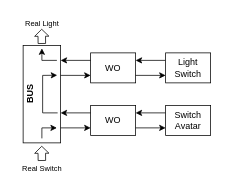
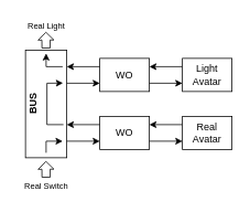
  <mxCell id="0" />
  <mxCell id="1" parent="0" />
  <mxCell id="2" value="" style="rounded=0;whiteSpace=wrap;html=1;" vertex="1" parent="1"><mxGeometry x="30" y="60" width="50" height="130" as="geometry" /></mxCell>
  <mxCell id="3" value="&lt;b&gt;BUS&lt;/b&gt;" style="text;html=1;align=center;verticalAlign=middle;resizable=0;points=[];autosize=1;strokeColor=none;fillColor=none;rotation=-90;" vertex="1" parent="1"><mxGeometry x="20" y="115" width="40" height="20" as="geometry" /></mxCell>
  <mxCell id="4" value="WO" style="rounded=0;whiteSpace=wrap;html=1;" vertex="1" parent="1"><mxGeometry x="120" y="140" width="60" height="40" as="geometry" /></mxCell>
  <mxCell id="5" value="" style="endArrow=classic;html=1;rounded=0;endWidth=12.414;" edge="1" parent="1"><mxGeometry width="50" height="50" relative="1" as="geometry"><mxPoint x="80" y="170" as="sourcePoint" /><mxPoint x="120" y="170" as="targetPoint" /><Array as="points"><mxPoint x="120" y="170" /></Array></mxGeometry></mxCell>
  <mxCell id="6" value="" style="endArrow=none;html=1;rounded=0;endWidth=12.414;startArrow=classic;startFill=1;endFill=0;" edge="1" parent="1"><mxGeometry width="50" height="50" relative="1" as="geometry"><mxPoint x="80" y="150" as="sourcePoint" /><mxPoint x="120" y="150" as="targetPoint" /><Array as="points"><mxPoint x="120" y="150" /></Array></mxGeometry></mxCell>
  <mxCell id="7" value="" style="endArrow=classic;html=1;rounded=0;endWidth=12.414;" edge="1" parent="1"><mxGeometry width="50" height="50" relative="1" as="geometry"><mxPoint x="180" y="170" as="sourcePoint" /><mxPoint x="220" y="170" as="targetPoint" /><Array as="points"><mxPoint x="220" y="170" /></Array></mxGeometry></mxCell>
  <mxCell id="8" value="" style="endArrow=none;html=1;rounded=0;endWidth=12.414;startArrow=classic;startFill=1;endFill=0;" edge="1" parent="1"><mxGeometry width="50" height="50" relative="1" as="geometry"><mxPoint x="180" y="150" as="sourcePoint" /><mxPoint x="220" y="150" as="targetPoint" /><Array as="points"><mxPoint x="220" y="150" /></Array></mxGeometry></mxCell>
- <mxCell id="9" value="Switch Avatar" style="rounded=0;whiteSpace=wrap;html=1;" vertex="1" parent="1"><mxGeometry x="220" y="140" width="60" height="40" as="geometry" /></mxCell>
+ <mxCell id="9" value="Real Avatar" style="rounded=0;whiteSpace=wrap;html=1;" vertex="1" parent="1"><mxGeometry x="220" y="140" width="60" height="40" as="geometry" /></mxCell>
  <mxCell id="10" value="WO" style="rounded=0;whiteSpace=wrap;html=1;" vertex="1" parent="1"><mxGeometry x="120" y="70" width="60" height="40" as="geometry" /></mxCell>
  <mxCell id="11" value="" style="endArrow=classic;html=1;rounded=0;endWidth=12.414;" edge="1" parent="1"><mxGeometry width="50" height="50" relative="1" as="geometry"><mxPoint x="180" y="100" as="sourcePoint" /><mxPoint x="220" y="100" as="targetPoint" /><Array as="points"><mxPoint x="220" y="100" /></Array></mxGeometry></mxCell>
  <mxCell id="12" value="" style="endArrow=none;html=1;rounded=0;endWidth=12.414;startArrow=classic;startFill=1;endFill=0;" edge="1" parent="1"><mxGeometry width="50" height="50" relative="1" as="geometry"><mxPoint x="180" y="80" as="sourcePoint" /><mxPoint x="220" y="80" as="targetPoint" /><Array as="points"><mxPoint x="220" y="80" /></Array></mxGeometry></mxCell>
- <mxCell id="13" value="Light Switch" style="rounded=0;whiteSpace=wrap;html=1;" vertex="1" parent="1"><mxGeometry x="220" y="70" width="60" height="40" as="geometry" /></mxCell>
+ <mxCell id="13" value="Light Avatar" style="rounded=0;whiteSpace=wrap;html=1;" vertex="1" parent="1"><mxGeometry x="220" y="70" width="60" height="40" as="geometry" /></mxCell>
  <mxCell id="14" value="" style="endArrow=classic;html=1;rounded=0;endWidth=12.414;" edge="1" parent="1"><mxGeometry width="50" height="50" relative="1" as="geometry"><mxPoint x="80" y="100" as="sourcePoint" /><mxPoint x="120" y="100" as="targetPoint" /><Array as="points"><mxPoint x="120" y="100" /></Array></mxGeometry></mxCell>
  <mxCell id="15" value="" style="endArrow=none;html=1;rounded=0;endWidth=12.414;startArrow=classic;startFill=1;endFill=0;" edge="1" parent="1"><mxGeometry width="50" height="50" relative="1" as="geometry"><mxPoint x="80" y="80" as="sourcePoint" /><mxPoint x="120" y="80" as="targetPoint" /><Array as="points"><mxPoint x="120" y="80" /></Array></mxGeometry></mxCell>
  <mxCell id="16" value="" style="endArrow=none;html=1;rounded=0;endWidth=12.414;startArrow=classic;startFill=1;endFill=0;exitX=0.989;exitY=0.399;exitDx=0;exitDy=0;exitPerimeter=0;" edge="1" parent="1"><mxGeometry width="50" height="50" relative="1" as="geometry"><mxPoint x="75.45" y="99.85" as="sourcePoint" /><mxPoint x="76" y="150" as="targetPoint" /><Array as="points"><mxPoint x="56" y="100" /><mxPoint x="56" y="150" /></Array></mxGeometry></mxCell>
  <mxCell id="17" value="" style="shape=flexArrow;endArrow=classic;html=1;rounded=0;endWidth=8;endSize=2.788;" edge="1" parent="1"><mxGeometry width="50" height="50" relative="1" as="geometry"><mxPoint x="55" y="214" as="sourcePoint" /><mxPoint x="54.8" y="194" as="targetPoint" /></mxGeometry></mxCell>
  <mxCell id="18" value="&lt;font style=&quot;font-size: 10px;&quot;&gt;Real Switch&lt;/font&gt;" style="text;html=1;align=center;verticalAlign=middle;resizable=0;points=[];autosize=1;strokeColor=none;fillColor=none;" vertex="1" parent="1"><mxGeometry x="20" y="214" width="70" height="20" as="geometry" /></mxCell>
  <mxCell id="19" value="&lt;font style=&quot;font-size: 10px;&quot;&gt;Real Light&lt;/font&gt;" style="text;html=1;align=center;verticalAlign=middle;resizable=0;points=[];autosize=1;strokeColor=none;fillColor=none;" vertex="1" parent="1"><mxGeometry x="25" y="20" width="60" height="20" as="geometry" /></mxCell>
  <mxCell id="20" value="" style="shape=flexArrow;endArrow=classic;html=1;rounded=0;endWidth=8;endSize=2.788;" edge="1" parent="1"><mxGeometry width="50" height="50" relative="1" as="geometry"><mxPoint x="54.96" y="58" as="sourcePoint" /><mxPoint x="54.76" y="38" as="targetPoint" /></mxGeometry></mxCell>
  <mxCell id="21" value="" style="endArrow=none;html=1;rounded=0;endWidth=12.414;startArrow=classic;startFill=1;endFill=0;" edge="1" parent="1"><mxGeometry width="50" height="50" relative="1" as="geometry"><mxPoint x="75" y="170" as="sourcePoint" /><mxPoint x="55" y="184" as="targetPoint" /><Array as="points"><mxPoint x="55" y="170" /></Array></mxGeometry></mxCell>
  <mxCell id="22" value="" style="endArrow=classic;html=1;rounded=0;endWidth=12.414;startArrow=none;startFill=0;endFill=1;" edge="1" parent="1"><mxGeometry width="50" height="50" relative="1" as="geometry"><mxPoint x="75" y="80" as="sourcePoint" /><mxPoint x="55" y="64" as="targetPoint" /><Array as="points"><mxPoint x="55" y="80" /></Array></mxGeometry></mxCell>
